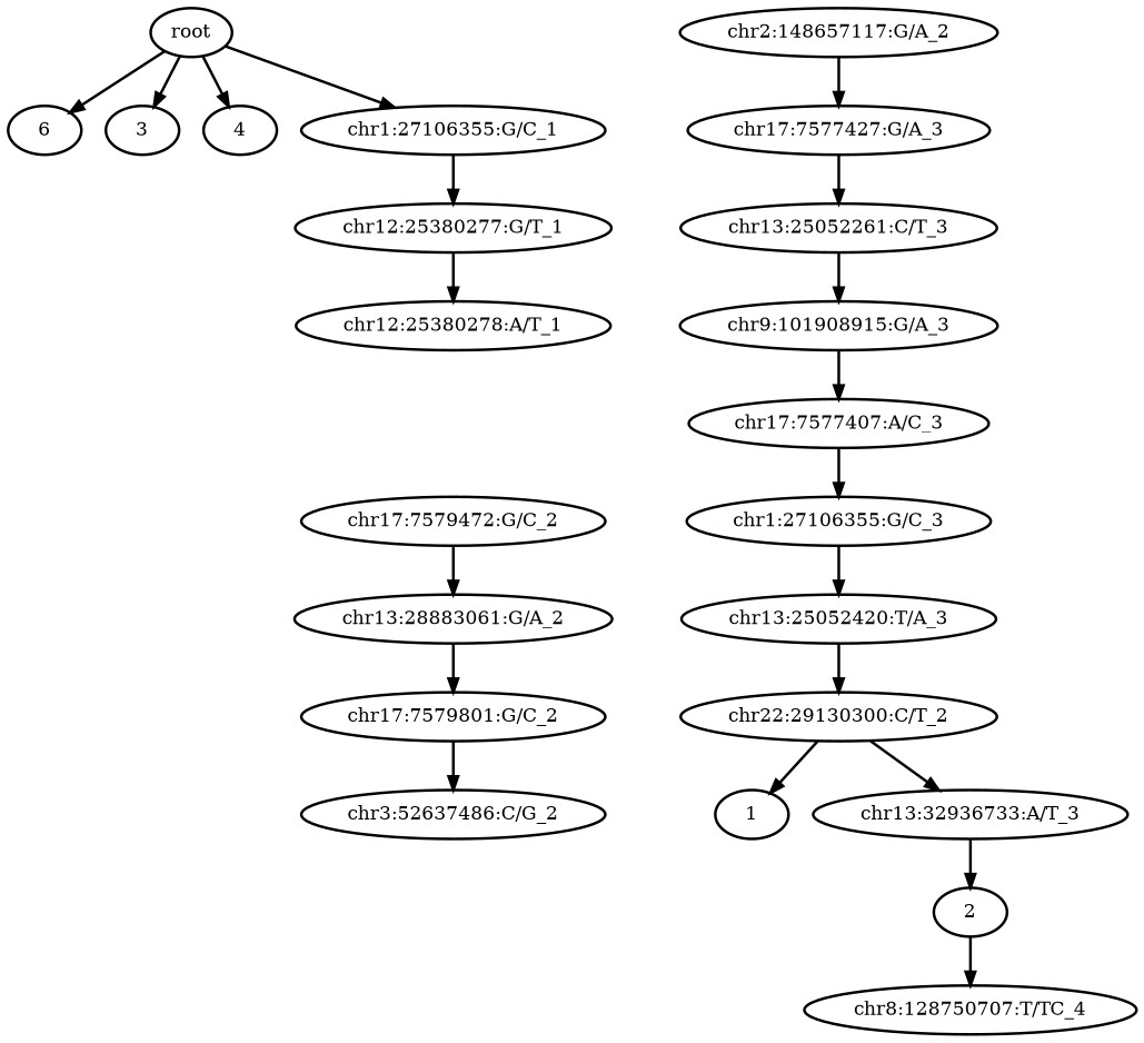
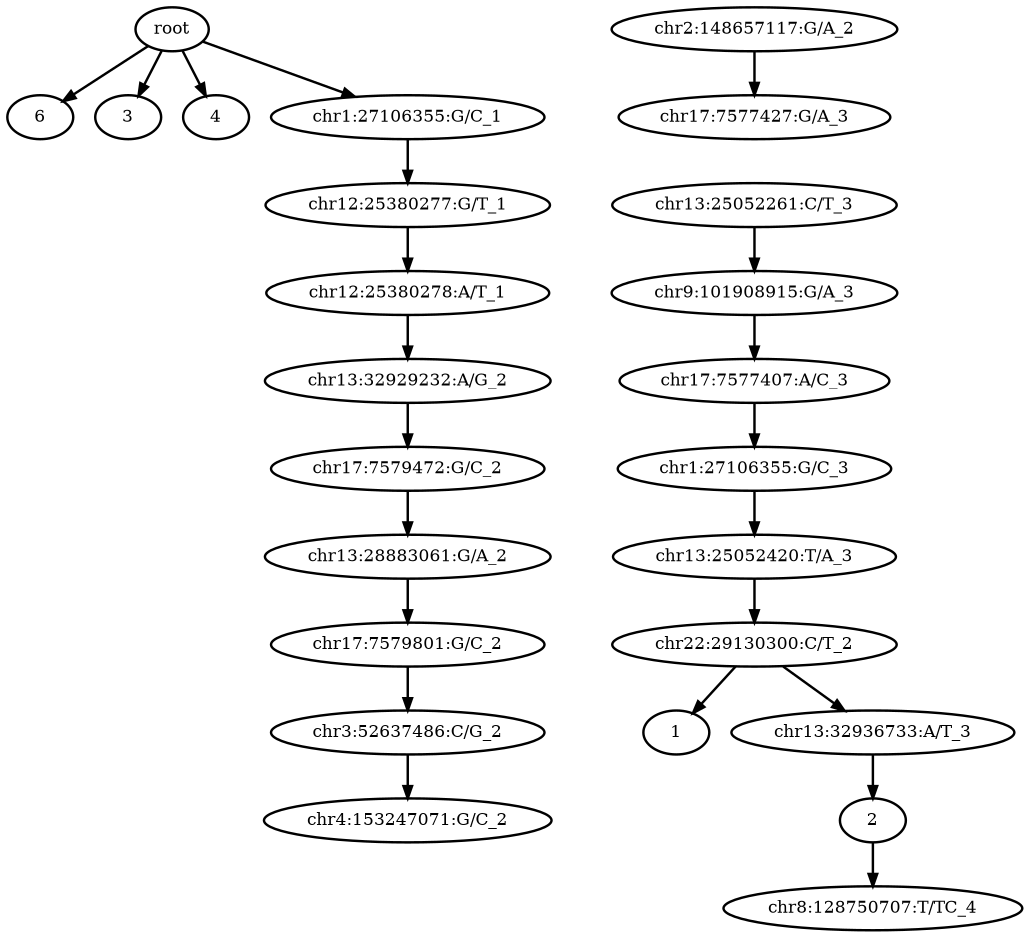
  digraph {
    rankdir=TB
    node [style=bold]
    edge [style=bold]
    n1 [label=root]
    n2 [label=6]
    n3 [label=3]
    n4 [label=4]
    n5 [label="chr1:27106355:G/C_1"]
    n6 [label="chr12:25380277:G/T_1"]
    n7 [label=1]
    n8 [label="chr22:29130300:C/T_2"]
    n9 [label="chr13:32936733:A/T_3"]
    n10 [label=2]
    n11 [label="chr8:128750707:T/TC_4"]
+   n12 [label="chr13:32929232:A/G_2"]
    n13 [label="chr17:7579472:G/C_2"]
    n14 [label="chr13:28883061:G/A_2"]
    n15 [label="chr17:7579801:G/C_2"]
    n16 [label="chr3:52637486:C/G_2"]
+   n17 [label="chr4:153247071:G/C_2"]
    n18 [label="chr2:148657117:G/A_2"]
    n19 [label="chr17:7577427:G/A_3"]
    n20 [label="chr13:25052261:C/T_3"]
    n21 [label="chr9:101908915:G/A_3"]
    n22 [label="chr17:7577407:A/C_3"]
    n23 [label="chr1:27106355:G/C_3"]
    n24 [label="chr13:25052420:T/A_3"]
    n25 [label="chr12:25380278:A/T_1"]
    n1 -> n2
    n1 -> n3
    n1 -> n4
    n1 -> n5
    n5 -> n6
    n6 -> n25
    n8 -> n7
    n8 -> n9
    n9 -> n10
    n10 -> n11
+   n12 -> n13
    n13 -> n14
    n14 -> n15
    n15 -> n16
+   n16 -> n17
    n18 -> n19
-   n19 -> n20
    n20 -> n21
    n21 -> n22
    n22 -> n23
    n23 -> n24
    n24 -> n8
+   n25 -> n12
  }
